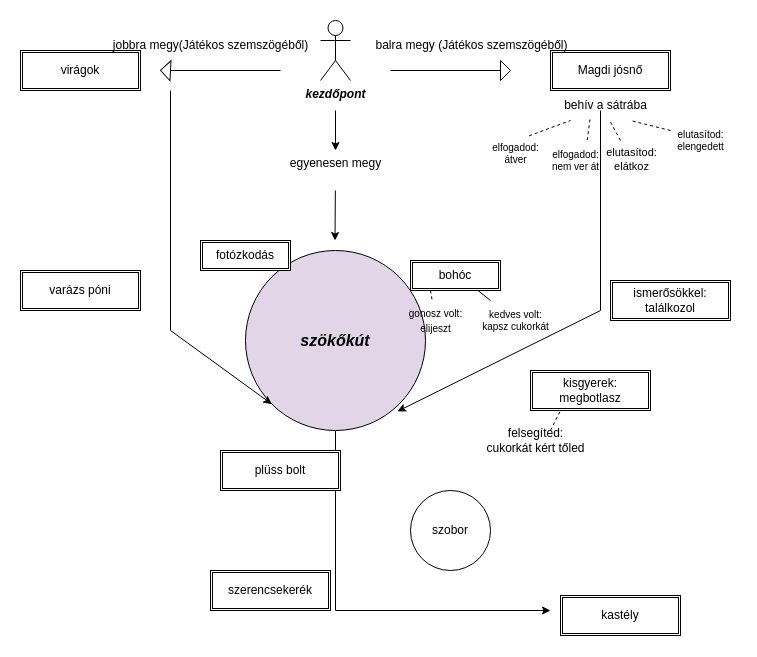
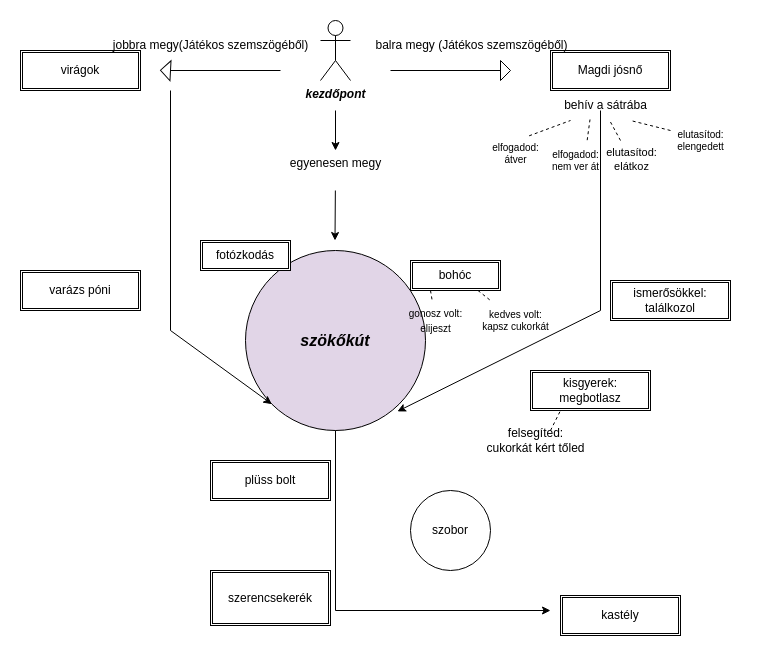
  <mxCell id="0" />
  <mxCell id="1" parent="0" />
  <mxCell id="2" value="&lt;div&gt;&lt;i&gt;&lt;b&gt;kezdőpont&lt;/b&gt;&lt;/i&gt;&lt;/div&gt;&lt;div&gt;&lt;i&gt;&lt;b&gt;&lt;br&gt;&lt;/b&gt;&lt;/i&gt;&lt;/div&gt;" style="shape=umlActor;verticalLabelPosition=bottom;verticalAlign=top;html=1;outlineConnect=0;" parent="1" vertex="1"><mxGeometry x="320" y="20" width="30" height="60" as="geometry" /></mxCell>
  <mxCell id="3" value="" style="endArrow=none;html=1;rounded=0;" parent="1" source="8" edge="1"><mxGeometry width="50" height="50" relative="1" as="geometry"><mxPoint x="390" y="70" as="sourcePoint" /><mxPoint x="500" y="70" as="targetPoint" /></mxGeometry></mxCell>
  <mxCell id="4" value="" style="endArrow=none;html=1;rounded=0;" parent="1" source="6" edge="1"><mxGeometry width="50" height="50" relative="1" as="geometry"><mxPoint x="170" y="70" as="sourcePoint" /><mxPoint x="280" y="70" as="targetPoint" /></mxGeometry></mxCell>
  <mxCell id="5" value="" style="endArrow=none;html=1;rounded=0;" parent="1" target="6" edge="1"><mxGeometry width="50" height="50" relative="1" as="geometry"><mxPoint x="170" y="70" as="sourcePoint" /><mxPoint x="280" y="70" as="targetPoint" /></mxGeometry></mxCell>
  <mxCell id="6" value="" style="triangle;whiteSpace=wrap;html=1;rotation=-177;" parent="1" vertex="1"><mxGeometry x="160" y="60" width="10" height="20" as="geometry" /></mxCell>
  <mxCell id="7" value="" style="endArrow=none;html=1;rounded=0;" parent="1" target="8" edge="1"><mxGeometry width="50" height="50" relative="1" as="geometry"><mxPoint x="390" y="70" as="sourcePoint" /><mxPoint x="500" y="70" as="targetPoint" /></mxGeometry></mxCell>
  <mxCell id="8" value="" style="triangle;whiteSpace=wrap;html=1;rotation=-180;direction=west;" parent="1" vertex="1"><mxGeometry x="500" y="60" width="10" height="20" as="geometry" /></mxCell>
  <mxCell id="9" value="" style="endArrow=classic;html=1;rounded=0;" parent="1" source="27" edge="1"><mxGeometry width="50" height="50" relative="1" as="geometry"><mxPoint x="335" y="110" as="sourcePoint" /><mxPoint x="334.5" y="240" as="targetPoint" /></mxGeometry></mxCell>
  <mxCell id="10" value="&lt;b&gt;&lt;i&gt;&lt;font style=&quot;font-size: 16px;&quot;&gt;szökőkút&lt;/font&gt;&lt;/i&gt;&lt;/b&gt;" style="ellipse;whiteSpace=wrap;html=1;aspect=fixed;fillColor=#e1d5e7;" parent="1" vertex="1"><mxGeometry x="245" y="250" width="180" height="180" as="geometry" /></mxCell>
  <mxCell id="11" value="Magdi jósnő" style="shape=ext;double=1;rounded=0;whiteSpace=wrap;html=1;" parent="1" vertex="1"><mxGeometry x="550" y="50" width="120" height="40" as="geometry" /></mxCell>
  <mxCell id="12" value="" style="endArrow=classic;html=1;rounded=0;fontSize=30;entryX=0;entryY=1;entryDx=0;entryDy=0;" parent="1" target="10" edge="1"><mxGeometry width="50" height="50" relative="1" as="geometry"><mxPoint x="170" y="90" as="sourcePoint" /><mxPoint x="160" y="310" as="targetPoint" /><Array as="points"><mxPoint x="170" y="330" /></Array></mxGeometry></mxCell>
  <mxCell id="13" value="" style="endArrow=classic;html=1;rounded=0;entryX=0.844;entryY=0.894;entryDx=0;entryDy=0;entryPerimeter=0;" parent="1" target="10" edge="1"><mxGeometry width="50" height="50" relative="1" as="geometry"><mxPoint x="600" y="110" as="sourcePoint" /><mxPoint x="370" y="280" as="targetPoint" /><Array as="points"><mxPoint x="600" y="310" /></Array></mxGeometry></mxCell>
  <mxCell id="14" value="" style="endArrow=classic;html=1;rounded=0;exitX=0.5;exitY=1;exitDx=0;exitDy=0;" parent="1" source="10" edge="1"><mxGeometry width="50" height="50" relative="1" as="geometry"><mxPoint x="320" y="330" as="sourcePoint" /><mxPoint x="550" y="610" as="targetPoint" /><Array as="points"><mxPoint x="335" y="610" /></Array></mxGeometry></mxCell>
- <mxCell id="15" value="szerencsekerék" style="shape=ext;double=1;rounded=0;whiteSpace=wrap;html=1;" parent="1" vertex="1"><mxGeometry x="210" y="570" width="120" height="40" as="geometry" /></mxCell>
- <mxCell id="16" value="plüss bolt" style="shape=ext;double=1;rounded=0;whiteSpace=wrap;html=1;" parent="1" vertex="1"><mxGeometry x="220" y="450" width="120" height="40" as="geometry" /></mxCell>
+ <mxCell id="15" value="szerencsekerék" style="shape=ext;double=1;rounded=0;whiteSpace=wrap;html=1;" parent="1" vertex="1"><mxGeometry x="210" y="570" width="120" height="55" as="geometry" /></mxCell>
+ <mxCell id="16" value="plüss bolt" style="shape=ext;double=1;rounded=0;whiteSpace=wrap;html=1;" parent="1" vertex="1"><mxGeometry x="210" y="460" width="120" height="40" as="geometry" /></mxCell>
  <mxCell id="17" value="virágok" style="shape=ext;double=1;rounded=0;whiteSpace=wrap;html=1;" parent="1" vertex="1"><mxGeometry x="20" y="50" width="120" height="40" as="geometry" /></mxCell>
  <mxCell id="18" value="kastély" style="shape=ext;double=1;rounded=0;whiteSpace=wrap;html=1;" parent="1" vertex="1"><mxGeometry x="560" y="595" width="120" height="40" as="geometry" /></mxCell>
  <mxCell id="19" value="fotózkodás" style="shape=ext;double=1;rounded=0;whiteSpace=wrap;html=1;" parent="1" vertex="1"><mxGeometry x="200" y="240" width="90" height="30" as="geometry" /></mxCell>
  <mxCell id="20" value="bohóc" style="shape=ext;double=1;rounded=0;whiteSpace=wrap;html=1;" parent="1" vertex="1"><mxGeometry x="410" y="260" width="90" height="30" as="geometry" /></mxCell>
  <mxCell id="21" value="kisgyerek:&lt;br&gt;megbotlasz" style="shape=ext;double=1;rounded=0;whiteSpace=wrap;html=1;" parent="1" vertex="1"><mxGeometry x="530" y="370" width="120" height="40" as="geometry" /></mxCell>
  <mxCell id="22" value="szobor" style="ellipse;whiteSpace=wrap;html=1;aspect=fixed;" parent="1" vertex="1"><mxGeometry x="410" y="490" width="80" height="80" as="geometry" /></mxCell>
  <mxCell id="23" value="varázs póni" style="shape=ext;double=1;rounded=0;whiteSpace=wrap;html=1;" parent="1" vertex="1"><mxGeometry x="20" y="270" width="120" height="40" as="geometry" /></mxCell>
  <mxCell id="24" value="balra megy (Játékos szemszögéből)" style="text;html=1;align=center;verticalAlign=middle;resizable=0;points=[];autosize=1;strokeColor=none;fillColor=none;" parent="1" vertex="1"><mxGeometry x="361" y="30" width="220" height="30" as="geometry" /></mxCell>
  <mxCell id="25" value="jobbra megy(Játékos szemszögéből)" style="text;html=1;align=center;verticalAlign=middle;resizable=0;points=[];autosize=1;strokeColor=none;fillColor=none;" parent="1" vertex="1"><mxGeometry x="95" y="30" width="230" height="30" as="geometry" /></mxCell>
  <mxCell id="26" value="" style="endArrow=classic;html=1;rounded=0;" parent="1" target="27" edge="1"><mxGeometry width="50" height="50" relative="1" as="geometry"><mxPoint x="335" y="110" as="sourcePoint" /><mxPoint x="334.5" y="240" as="targetPoint" /></mxGeometry></mxCell>
  <mxCell id="27" value="&lt;div&gt;egyenesen megy&lt;/div&gt;&lt;div&gt;&lt;br&gt;&lt;/div&gt;" style="text;html=1;align=center;verticalAlign=middle;resizable=0;points=[];autosize=1;strokeColor=none;fillColor=none;" parent="1" vertex="1"><mxGeometry x="275" y="150" width="120" height="40" as="geometry" /></mxCell>
  <mxCell id="28" value="&lt;div&gt;behív a sátrába&lt;/div&gt;" style="text;html=1;align=center;verticalAlign=middle;resizable=0;points=[];autosize=1;strokeColor=none;fillColor=none;" parent="1" vertex="1"><mxGeometry x="550" y="90" width="110" height="30" as="geometry" /></mxCell>
  <mxCell id="29" value="" style="endArrow=none;dashed=1;html=1;rounded=0;exitX=0.695;exitY=0.058;exitDx=0;exitDy=0;exitPerimeter=0;" parent="1" source="34" edge="1"><mxGeometry width="50" height="50" relative="1" as="geometry"><mxPoint x="550" y="140" as="sourcePoint" /><mxPoint x="570" y="120" as="targetPoint" /></mxGeometry></mxCell>
  <mxCell id="30" value="" style="endArrow=none;dashed=1;html=1;rounded=0;entryX=0.658;entryY=1.033;entryDx=0;entryDy=0;entryPerimeter=0;" parent="1" edge="1"><mxGeometry width="50" height="50" relative="1" as="geometry"><mxPoint x="670" y="130" as="sourcePoint" /><mxPoint x="630" y="120" as="targetPoint" /></mxGeometry></mxCell>
  <mxCell id="31" value="" style="endArrow=none;dashed=1;html=1;rounded=0;entryX=0.533;entryY=0.967;entryDx=0;entryDy=0;entryPerimeter=0;" parent="1" target="28" edge="1"><mxGeometry width="50" height="50" relative="1" as="geometry"><mxPoint x="620" y="140" as="sourcePoint" /><mxPoint x="640" y="130" as="targetPoint" /></mxGeometry></mxCell>
  <mxCell id="32" value="&lt;div&gt;elutasítod:&lt;/div&gt;&lt;div&gt;elátkoz&lt;br&gt;&lt;/div&gt;" style="edgeLabel;html=1;align=center;verticalAlign=middle;resizable=0;points=[];" parent="31" vertex="1" connectable="0"><mxGeometry x="0.718" y="-1" relative="1" as="geometry"><mxPoint x="20" y="37" as="offset" /></mxGeometry></mxCell>
  <mxCell id="33" value="" style="endArrow=none;dashed=1;html=1;rounded=0;entryX=0.533;entryY=0.967;entryDx=0;entryDy=0;entryPerimeter=0;exitX=0.667;exitY=-0.008;exitDx=0;exitDy=0;exitPerimeter=0;" parent="1" source="35" edge="1"><mxGeometry width="50" height="50" relative="1" as="geometry"><mxPoint x="590.5" y="150" as="sourcePoint" /><mxPoint x="589.5" y="119" as="targetPoint" /></mxGeometry></mxCell>
  <mxCell id="34" value="&lt;div style=&quot;font-size: 10px;&quot;&gt;elfogadod:&lt;/div&gt;&lt;div style=&quot;font-size: 10px;&quot;&gt;átver&lt;br style=&quot;font-size: 10px;&quot;&gt;&lt;/div&gt;" style="text;html=1;align=center;verticalAlign=middle;resizable=0;points=[];autosize=1;strokeColor=none;fillColor=none;fontSize=10;" parent="1" vertex="1"><mxGeometry x="480" y="133" width="70" height="40" as="geometry" /></mxCell>
  <mxCell id="35" value="&lt;div style=&quot;font-size: 10px;&quot;&gt;elfogadod:&lt;/div&gt;&lt;div style=&quot;font-size: 10px;&quot;&gt;nem ver át&lt;br style=&quot;font-size: 10px;&quot;&gt;&lt;/div&gt;" style="text;html=1;align=center;verticalAlign=middle;resizable=0;points=[];autosize=1;strokeColor=none;fillColor=none;fontSize=10;" parent="1" vertex="1"><mxGeometry x="540" y="140" width="70" height="40" as="geometry" /></mxCell>
  <mxCell id="36" value="&lt;div style=&quot;font-size: 10px;&quot;&gt;elutasítod:&lt;/div&gt;&lt;div style=&quot;font-size: 10px;&quot;&gt;elengedett&lt;/div&gt;" style="text;html=1;align=center;verticalAlign=middle;resizable=0;points=[];autosize=1;strokeColor=none;fillColor=none;fontSize=10;" parent="1" vertex="1"><mxGeometry x="665" y="120" width="70" height="40" as="geometry" /></mxCell>
  <mxCell id="37" value="&lt;font style=&quot;font-size: 10px;&quot;&gt;gonosz volt:&lt;br&gt;elijeszt&lt;/font&gt;" style="text;html=1;align=center;verticalAlign=middle;resizable=0;points=[];autosize=1;strokeColor=none;fillColor=none;" vertex="1" parent="1"><mxGeometry x="395" y="300" width="80" height="40" as="geometry" /></mxCell>
  <mxCell id="38" value="kedves volt:&lt;br style=&quot;font-size: 10px;&quot;&gt;kapsz cukorkát" style="text;html=1;align=center;verticalAlign=middle;resizable=0;points=[];autosize=1;strokeColor=none;fillColor=none;fontSize=10;" vertex="1" parent="1"><mxGeometry x="470" y="300" width="90" height="40" as="geometry" /></mxCell>
  <mxCell id="39" value="" style="endArrow=none;dashed=1;html=1;rounded=0;" edge="1" parent="1" target="37"><mxGeometry width="50" height="50" relative="1" as="geometry"><mxPoint x="430" y="290" as="sourcePoint" /><mxPoint x="480" y="240" as="targetPoint" /></mxGeometry></mxCell>
- <mxCell id="40" value="" style="endArrow=none;dashed=0;html=1;rounded=0;exitX=0.75;exitY=1;exitDx=0;exitDy=0;" edge="1" parent="1" source="20" target="38"><mxGeometry width="50" height="50" relative="1" as="geometry"><mxPoint x="440" y="300" as="sourcePoint" /><mxPoint x="442" y="310" as="targetPoint" /><Array as="points"><mxPoint x="490" y="300" /></Array></mxGeometry></mxCell>
+ <mxCell id="40" value="" style="endArrow=none;dashed=1;html=1;rounded=0;exitX=0.75;exitY=1;exitDx=0;exitDy=0;" edge="1" parent="1" source="20" target="38"><mxGeometry width="50" height="50" relative="1" as="geometry"><mxPoint x="440" y="300" as="sourcePoint" /><mxPoint x="442" y="310" as="targetPoint" /><Array as="points"><mxPoint x="490" y="300" /></Array></mxGeometry></mxCell>
  <mxCell id="41" value="" style="endArrow=none;dashed=1;html=1;rounded=0;" edge="1" parent="1"><mxGeometry width="50" height="50" relative="1" as="geometry"><mxPoint x="550" y="430" as="sourcePoint" /><mxPoint x="560" y="410" as="targetPoint" /></mxGeometry></mxCell>
  <mxCell id="42" value="felsegíted:&lt;br&gt;cukorkát kért tőled" style="text;html=1;align=center;verticalAlign=middle;resizable=0;points=[];autosize=1;strokeColor=none;fillColor=none;" vertex="1" parent="1"><mxGeometry x="475" y="420" width="120" height="40" as="geometry" /></mxCell>
  <mxCell id="43" value="ismerősökkel:&lt;br&gt;találkozol" style="shape=ext;double=1;rounded=0;whiteSpace=wrap;html=1;" vertex="1" parent="1"><mxGeometry x="610" y="280" width="120" height="40" as="geometry" /></mxCell>
